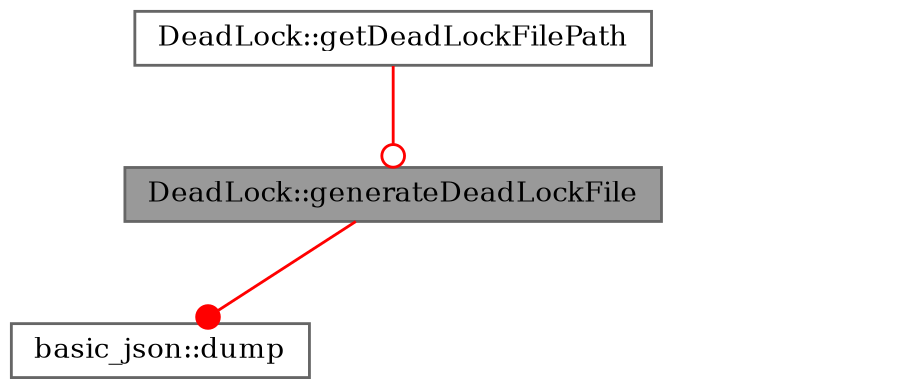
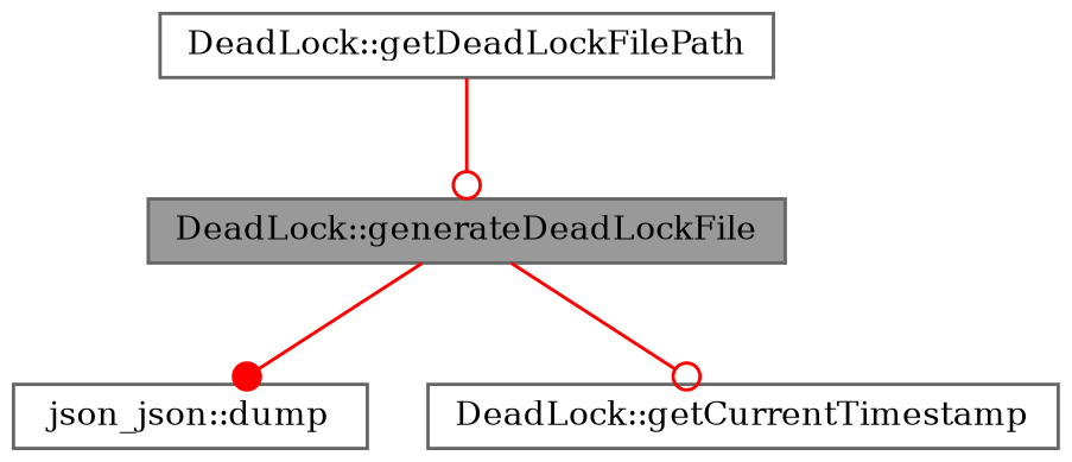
  digraph {
    fontname="DejaVu Serif"
    rankdir=TB
    node [color=grey40 fillcolor=white fontname="DejaVu Serif" fontsize=10 shape=box style=filled]
    edge [arrowhead=odot color=red fontname="DejaVu Serif" fontsize=10 labelfontname=Helvetica labelfontsize=10 style=solid]
    n1 [color=gray40 fillcolor=grey60 fontcolor=black height=0.2 label="DeadLock::generateDeadLockFile" width=0.4]
-   n2 [height=0.2 label="basic_json::dump" width=0.4]
+   n2 [height=0.2 label="json_json::dump" width=0.4]
+   n3 [height=0.2 label="DeadLock::getCurrentTimestamp" width=0.4]
    n4 [height=0.2 label="DeadLock::getDeadLockFilePath" width=0.4]
    n1 -> n2 [arrowhead=dot]
+   n1 -> n3
    n4 -> n1
  }
